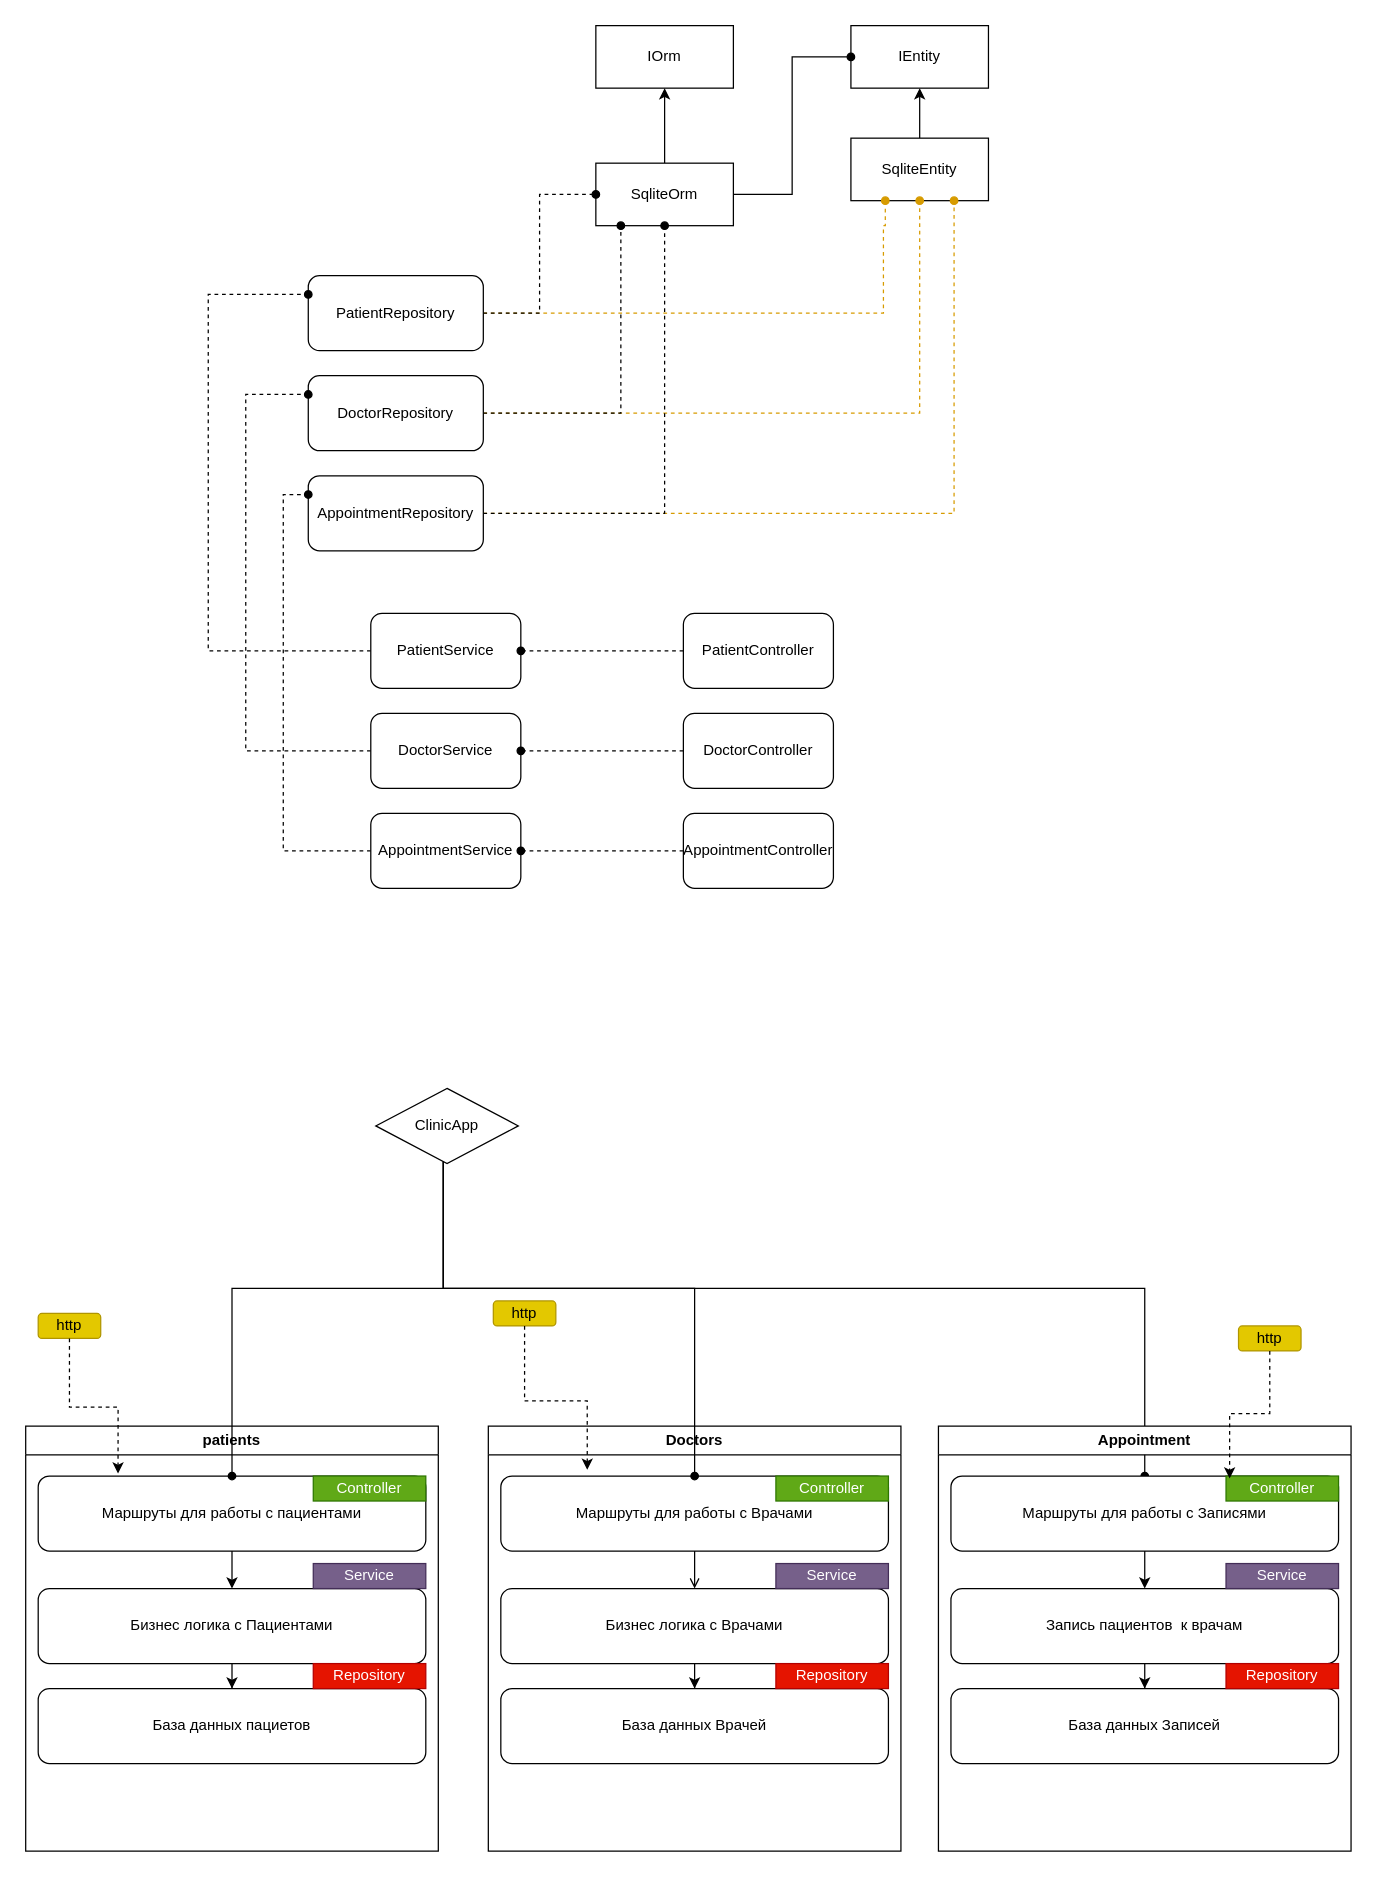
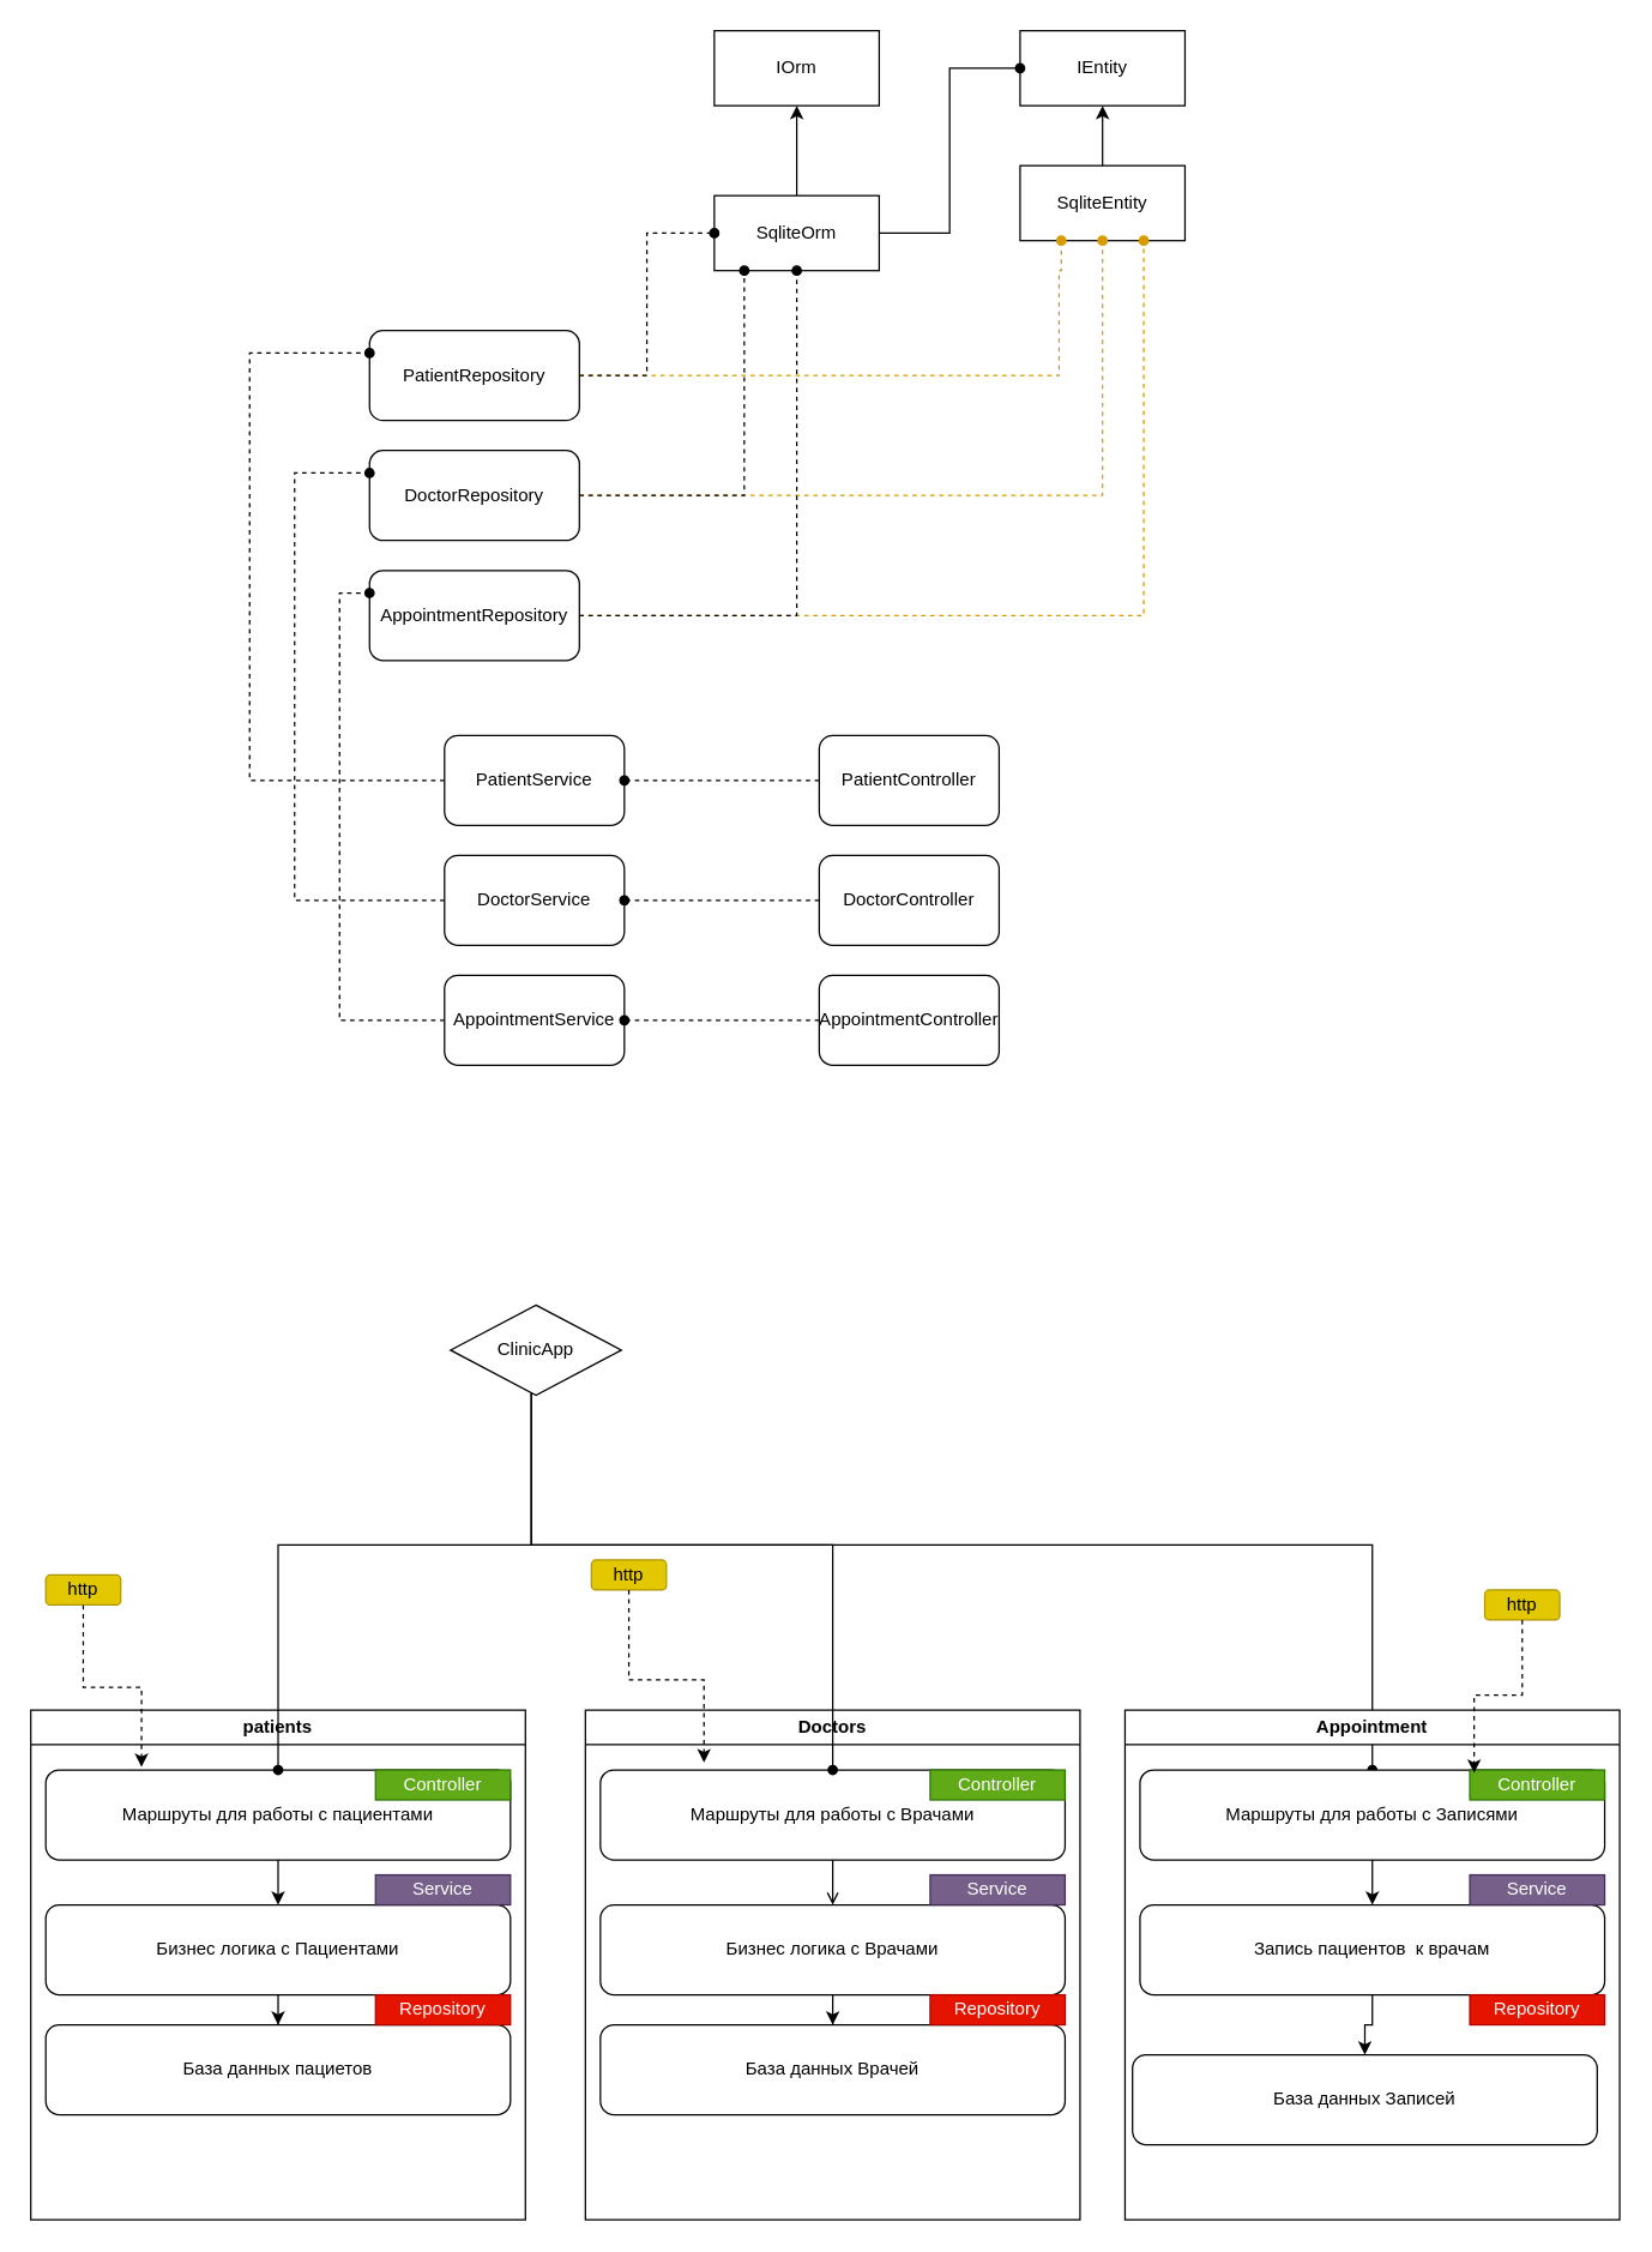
  <mxCell id="0" />
  <mxCell id="1" parent="0" />
  <mxCell id="2" value="IOrm" style="html=1;whiteSpace=wrap;" vertex="1" parent="1"><mxGeometry x="476" y="20" width="110" height="50" as="geometry" /></mxCell>
  <mxCell id="3" value="IEntity" style="html=1;whiteSpace=wrap;" vertex="1" parent="1"><mxGeometry x="680" y="20" width="110" height="50" as="geometry" /></mxCell>
  <mxCell id="4" style="edgeStyle=orthogonalEdgeStyle;rounded=0;orthogonalLoop=1;jettySize=auto;html=1;entryX=0.5;entryY=1;entryDx=0;entryDy=0;" edge="1" parent="1" source="6" target="2"><mxGeometry relative="1" as="geometry" /></mxCell>
  <mxCell id="5" style="edgeStyle=orthogonalEdgeStyle;rounded=0;orthogonalLoop=1;jettySize=auto;html=1;exitX=1;exitY=0.5;exitDx=0;exitDy=0;entryX=0;entryY=0.5;entryDx=0;entryDy=0;endArrow=oval;endFill=1;" edge="1" parent="1" source="6" target="3"><mxGeometry relative="1" as="geometry" /></mxCell>
  <mxCell id="6" value="SqliteOrm" style="html=1;whiteSpace=wrap;" vertex="1" parent="1"><mxGeometry x="476" y="130" width="110" height="50" as="geometry" /></mxCell>
  <mxCell id="7" style="edgeStyle=orthogonalEdgeStyle;rounded=0;orthogonalLoop=1;jettySize=auto;html=1;entryX=0.5;entryY=1;entryDx=0;entryDy=0;" edge="1" parent="1" source="8" target="3"><mxGeometry relative="1" as="geometry" /></mxCell>
  <mxCell id="8" value="SqliteEntity" style="html=1;whiteSpace=wrap;" vertex="1" parent="1"><mxGeometry x="680" y="110" width="110" height="50" as="geometry" /></mxCell>
  <mxCell id="9" value="patients" style="swimlane;whiteSpace=wrap;html=1;" vertex="1" parent="1"><mxGeometry x="20" y="1140" width="330" height="340" as="geometry" /></mxCell>
  <mxCell id="10" style="edgeStyle=orthogonalEdgeStyle;rounded=0;orthogonalLoop=1;jettySize=auto;html=1;" edge="1" parent="9" source="11" target="14"><mxGeometry relative="1" as="geometry" /></mxCell>
  <mxCell id="11" value="Маршруты для работы с пациентами" style="rounded=1;whiteSpace=wrap;html=1;align=center;" vertex="1" parent="9"><mxGeometry x="10" y="40" width="310" height="60" as="geometry" /></mxCell>
  <mxCell id="12" value="Controller" style="rounded=0;whiteSpace=wrap;html=1;fillColor=#60a917;fontColor=#ffffff;strokeColor=#2D7600;" vertex="1" parent="9"><mxGeometry x="230" y="40" width="90" height="20" as="geometry" /></mxCell>
  <mxCell id="13" style="edgeStyle=orthogonalEdgeStyle;rounded=0;orthogonalLoop=1;jettySize=auto;html=1;" edge="1" parent="9" source="14" target="16"><mxGeometry relative="1" as="geometry" /></mxCell>
  <mxCell id="14" value="Бизнес логика с Пациентами" style="rounded=1;whiteSpace=wrap;html=1;align=center;" vertex="1" parent="9"><mxGeometry x="10" y="130" width="310" height="60" as="geometry" /></mxCell>
  <mxCell id="15" value="Service" style="rounded=0;whiteSpace=wrap;html=1;fillColor=#76608a;strokeColor=#432D57;fontColor=#ffffff;" vertex="1" parent="9"><mxGeometry x="230" y="110" width="90" height="20" as="geometry" /></mxCell>
  <mxCell id="16" value="База данных пациетов" style="rounded=1;whiteSpace=wrap;html=1;align=center;" vertex="1" parent="9"><mxGeometry x="10" y="210" width="310" height="60" as="geometry" /></mxCell>
  <mxCell id="17" value="Repository" style="rounded=0;whiteSpace=wrap;html=1;fillColor=#e51400;strokeColor=#B20000;fontColor=#ffffff;" vertex="1" parent="9"><mxGeometry x="230" y="190" width="90" height="20" as="geometry" /></mxCell>
  <mxCell id="18" value="Doctors" style="swimlane;whiteSpace=wrap;html=1;" vertex="1" parent="1"><mxGeometry x="390" y="1140" width="330" height="340" as="geometry" /></mxCell>
  <mxCell id="19" style="edgeStyle=orthogonalEdgeStyle;rounded=0;orthogonalLoop=1;jettySize=auto;html=1;entryX=0.5;entryY=0;entryDx=0;entryDy=0;endArrow=open;" edge="1" parent="18" source="20" target="23"><mxGeometry relative="1" as="geometry" /></mxCell>
  <mxCell id="20" value="Маршруты для работы с Врачами" style="rounded=1;whiteSpace=wrap;html=1;align=center;" vertex="1" parent="18"><mxGeometry x="10" y="40" width="310" height="60" as="geometry" /></mxCell>
  <mxCell id="21" value="Controller" style="rounded=0;whiteSpace=wrap;html=1;fillColor=#60a917;fontColor=#ffffff;strokeColor=#2D7600;" vertex="1" parent="18"><mxGeometry x="230" y="40" width="90" height="20" as="geometry" /></mxCell>
  <mxCell id="22" style="edgeStyle=orthogonalEdgeStyle;rounded=0;orthogonalLoop=1;jettySize=auto;html=1;" edge="1" parent="18" source="23" target="25"><mxGeometry relative="1" as="geometry" /></mxCell>
  <mxCell id="23" value="Бизнес логика с Врачами" style="rounded=1;whiteSpace=wrap;html=1;align=center;" vertex="1" parent="18"><mxGeometry x="10" y="130" width="310" height="60" as="geometry" /></mxCell>
  <mxCell id="24" value="Service" style="rounded=0;whiteSpace=wrap;html=1;fillColor=#76608a;strokeColor=#432D57;fontColor=#ffffff;" vertex="1" parent="18"><mxGeometry x="230" y="110" width="90" height="20" as="geometry" /></mxCell>
  <mxCell id="25" value="База данных Врачей" style="rounded=1;whiteSpace=wrap;html=1;align=center;" vertex="1" parent="18"><mxGeometry x="10" y="210" width="310" height="60" as="geometry" /></mxCell>
  <mxCell id="26" value="Repository" style="rounded=0;whiteSpace=wrap;html=1;fillColor=#e51400;strokeColor=#B20000;fontColor=#ffffff;" vertex="1" parent="18"><mxGeometry x="230" y="190" width="90" height="20" as="geometry" /></mxCell>
  <mxCell id="27" value="http" style="rounded=1;whiteSpace=wrap;html=1;fillColor=#e3c800;fontColor=#000000;strokeColor=#B09500;" vertex="1" parent="1"><mxGeometry x="30" y="1050" width="50" height="20" as="geometry" /></mxCell>
  <mxCell id="28" style="edgeStyle=orthogonalEdgeStyle;rounded=0;orthogonalLoop=1;jettySize=auto;html=1;entryX=0.206;entryY=-0.033;entryDx=0;entryDy=0;entryPerimeter=0;dashed=1;" edge="1" parent="1" source="27" target="11"><mxGeometry relative="1" as="geometry" /></mxCell>
  <mxCell id="29" value="http" style="rounded=1;whiteSpace=wrap;html=1;fillColor=#e3c800;fontColor=#000000;strokeColor=#B09500;" vertex="1" parent="1"><mxGeometry x="394" y="1040" width="50" height="20" as="geometry" /></mxCell>
  <mxCell id="30" style="edgeStyle=orthogonalEdgeStyle;rounded=0;orthogonalLoop=1;jettySize=auto;html=1;entryX=0.223;entryY=-0.083;entryDx=0;entryDy=0;entryPerimeter=0;dashed=1;" edge="1" parent="1" source="29" target="20"><mxGeometry relative="1" as="geometry" /></mxCell>
  <mxCell id="31" style="edgeStyle=orthogonalEdgeStyle;rounded=0;orthogonalLoop=1;jettySize=auto;html=1;entryX=0.5;entryY=0;entryDx=0;entryDy=0;endArrow=oval;endFill=1;" edge="1" parent="1" source="34" target="11"><mxGeometry relative="1" as="geometry"><Array as="points"><mxPoint x="354" y="1030" /><mxPoint x="185" y="1030" /></Array></mxGeometry></mxCell>
  <mxCell id="32" style="edgeStyle=orthogonalEdgeStyle;rounded=0;orthogonalLoop=1;jettySize=auto;html=1;entryX=0.5;entryY=0;entryDx=0;entryDy=0;endArrow=oval;endFill=1;" edge="1" parent="1" source="34" target="20"><mxGeometry relative="1" as="geometry"><Array as="points"><mxPoint x="354" y="1030" /><mxPoint x="555" y="1030" /></Array></mxGeometry></mxCell>
  <mxCell id="33" style="edgeStyle=orthogonalEdgeStyle;rounded=0;orthogonalLoop=1;jettySize=auto;html=1;entryX=0.5;entryY=0;entryDx=0;entryDy=0;endArrow=oval;endFill=1;" edge="1" parent="1" source="34" target="37"><mxGeometry relative="1" as="geometry"><Array as="points"><mxPoint x="354" y="1030" /><mxPoint x="915" y="1030" /></Array></mxGeometry></mxCell>
  <mxCell id="34" value="ClinicApp" style="rhombus;whiteSpace=wrap;html=1;" vertex="1" parent="1"><mxGeometry x="300" y="870" width="114" height="60" as="geometry" /></mxCell>
  <mxCell id="35" value="Appointment" style="swimlane;whiteSpace=wrap;html=1;" vertex="1" parent="1"><mxGeometry x="750" y="1140" width="330" height="340" as="geometry" /></mxCell>
  <mxCell id="36" style="edgeStyle=orthogonalEdgeStyle;rounded=0;orthogonalLoop=1;jettySize=auto;html=1;" edge="1" parent="35" source="37" target="40"><mxGeometry relative="1" as="geometry" /></mxCell>
  <mxCell id="37" value="Маршруты для работы с Записями" style="rounded=1;whiteSpace=wrap;html=1;align=center;" vertex="1" parent="35"><mxGeometry x="10" y="40" width="310" height="60" as="geometry" /></mxCell>
  <mxCell id="38" value="Controller" style="rounded=0;whiteSpace=wrap;html=1;fillColor=#60a917;fontColor=#ffffff;strokeColor=#2D7600;" vertex="1" parent="35"><mxGeometry x="230" y="40" width="90" height="20" as="geometry" /></mxCell>
  <mxCell id="39" style="edgeStyle=orthogonalEdgeStyle;rounded=0;orthogonalLoop=1;jettySize=auto;html=1;" edge="1" parent="35" source="40" target="42"><mxGeometry relative="1" as="geometry" /></mxCell>
  <mxCell id="40" value="Запись пациентов&amp;nbsp; к врачам" style="rounded=1;whiteSpace=wrap;html=1;align=center;" vertex="1" parent="35"><mxGeometry x="10" y="130" width="310" height="60" as="geometry" /></mxCell>
  <mxCell id="41" value="Service" style="rounded=0;whiteSpace=wrap;html=1;fillColor=#76608a;strokeColor=#432D57;fontColor=#ffffff;" vertex="1" parent="35"><mxGeometry x="230" y="110" width="90" height="20" as="geometry" /></mxCell>
- <mxCell id="42" value="База данных Записей" style="rounded=1;whiteSpace=wrap;html=1;align=center;" vertex="1" parent="35"><mxGeometry x="10" y="210" width="310" height="60" as="geometry" /></mxCell>
+ <mxCell id="42" value="База данных Записей" style="rounded=1;whiteSpace=wrap;html=1;align=center;" vertex="1" parent="35"><mxGeometry x="5" y="230" width="310" height="60" as="geometry" /></mxCell>
  <mxCell id="43" value="Repository" style="rounded=0;whiteSpace=wrap;html=1;fillColor=#e51400;strokeColor=#B20000;fontColor=#ffffff;" vertex="1" parent="35"><mxGeometry x="230" y="190" width="90" height="20" as="geometry" /></mxCell>
  <mxCell id="44" value="http" style="rounded=1;whiteSpace=wrap;html=1;fillColor=#e3c800;fontColor=#000000;strokeColor=#B09500;" vertex="1" parent="1"><mxGeometry x="990" y="1060" width="50" height="20" as="geometry" /></mxCell>
  <mxCell id="45" style="edgeStyle=orthogonalEdgeStyle;rounded=0;orthogonalLoop=1;jettySize=auto;html=1;entryX=0.719;entryY=0.033;entryDx=0;entryDy=0;entryPerimeter=0;dashed=1;" edge="1" parent="1" source="44" target="37"><mxGeometry relative="1" as="geometry" /></mxCell>
  <mxCell id="46" style="edgeStyle=orthogonalEdgeStyle;rounded=0;orthogonalLoop=1;jettySize=auto;html=1;entryX=0.25;entryY=1;entryDx=0;entryDy=0;endArrow=oval;endFill=1;fillColor=#ffe6cc;strokeColor=#d79b00;dashed=1;" edge="1" parent="1" source="48" target="8"><mxGeometry relative="1" as="geometry"><Array as="points"><mxPoint x="706" y="250" /><mxPoint x="706" y="180" /></Array></mxGeometry></mxCell>
  <mxCell id="47" style="edgeStyle=orthogonalEdgeStyle;rounded=0;orthogonalLoop=1;jettySize=auto;html=1;entryX=0;entryY=0.5;entryDx=0;entryDy=0;endArrow=oval;endFill=1;dashed=1;" edge="1" parent="1" source="48" target="6"><mxGeometry relative="1" as="geometry" /></mxCell>
  <mxCell id="48" value="PatientRepository" style="rounded=1;whiteSpace=wrap;html=1;" vertex="1" parent="1"><mxGeometry x="246" y="220" width="140" height="60" as="geometry" /></mxCell>
  <mxCell id="49" style="edgeStyle=orthogonalEdgeStyle;rounded=0;orthogonalLoop=1;jettySize=auto;html=1;endArrow=oval;endFill=1;fillColor=#ffe6cc;strokeColor=#d79b00;dashed=1;" edge="1" parent="1" source="51" target="8"><mxGeometry relative="1" as="geometry" /></mxCell>
  <mxCell id="50" style="edgeStyle=orthogonalEdgeStyle;rounded=0;orthogonalLoop=1;jettySize=auto;html=1;endArrow=oval;endFill=1;dashed=1;" edge="1" parent="1" source="51" target="6"><mxGeometry relative="1" as="geometry"><Array as="points"><mxPoint x="496" y="330" /></Array></mxGeometry></mxCell>
  <mxCell id="51" value="DoctorRepository" style="rounded=1;whiteSpace=wrap;html=1;" vertex="1" parent="1"><mxGeometry x="246" y="300" width="140" height="60" as="geometry" /></mxCell>
  <mxCell id="52" style="edgeStyle=orthogonalEdgeStyle;rounded=0;orthogonalLoop=1;jettySize=auto;html=1;endArrow=oval;endFill=1;fillColor=#ffe6cc;strokeColor=#d79b00;dashed=1;entryX=0.75;entryY=1;entryDx=0;entryDy=0;" edge="1" parent="1" source="54" target="8"><mxGeometry relative="1" as="geometry"><mxPoint x="766" y="180" as="targetPoint" /><Array as="points"><mxPoint x="763" y="410" /></Array></mxGeometry></mxCell>
  <mxCell id="53" style="edgeStyle=orthogonalEdgeStyle;rounded=0;orthogonalLoop=1;jettySize=auto;html=1;entryX=0.5;entryY=1;entryDx=0;entryDy=0;endArrow=oval;endFill=1;dashed=1;" edge="1" parent="1" source="54" target="6"><mxGeometry relative="1" as="geometry" /></mxCell>
  <mxCell id="54" value="AppointmentRepository" style="rounded=1;whiteSpace=wrap;html=1;" vertex="1" parent="1"><mxGeometry x="246" y="380" width="140" height="60" as="geometry" /></mxCell>
  <mxCell id="55" style="edgeStyle=orthogonalEdgeStyle;rounded=0;orthogonalLoop=1;jettySize=auto;html=1;entryX=0;entryY=0.25;entryDx=0;entryDy=0;endArrow=oval;endFill=1;dashed=1;" edge="1" parent="1" source="56" target="48"><mxGeometry relative="1" as="geometry"><Array as="points"><mxPoint x="166" y="520" /><mxPoint x="166" y="235" /></Array></mxGeometry></mxCell>
  <mxCell id="56" value="PatientService" style="rounded=1;whiteSpace=wrap;html=1;" vertex="1" parent="1"><mxGeometry x="296" y="490" width="120" height="60" as="geometry" /></mxCell>
  <mxCell id="57" style="edgeStyle=orthogonalEdgeStyle;rounded=0;orthogonalLoop=1;jettySize=auto;html=1;entryX=0;entryY=0.25;entryDx=0;entryDy=0;endArrow=oval;endFill=1;dashed=1;" edge="1" parent="1" source="58" target="51"><mxGeometry relative="1" as="geometry"><Array as="points"><mxPoint x="196" y="600" /><mxPoint x="196" y="315" /></Array></mxGeometry></mxCell>
  <mxCell id="58" value="DoctorService" style="rounded=1;whiteSpace=wrap;html=1;" vertex="1" parent="1"><mxGeometry x="296" y="570" width="120" height="60" as="geometry" /></mxCell>
  <mxCell id="59" style="edgeStyle=orthogonalEdgeStyle;rounded=0;orthogonalLoop=1;jettySize=auto;html=1;entryX=0;entryY=0.25;entryDx=0;entryDy=0;endArrow=oval;endFill=1;dashed=1;" edge="1" parent="1" source="60" target="54"><mxGeometry relative="1" as="geometry"><Array as="points"><mxPoint x="226" y="680" /><mxPoint x="226" y="395" /></Array></mxGeometry></mxCell>
  <mxCell id="60" value="AppointmentService" style="rounded=1;whiteSpace=wrap;html=1;" vertex="1" parent="1"><mxGeometry x="296" y="650" width="120" height="60" as="geometry" /></mxCell>
  <mxCell id="61" style="edgeStyle=orthogonalEdgeStyle;rounded=0;orthogonalLoop=1;jettySize=auto;html=1;entryX=1;entryY=0.5;entryDx=0;entryDy=0;endArrow=oval;endFill=1;dashed=1;" edge="1" parent="1" source="62" target="56"><mxGeometry relative="1" as="geometry" /></mxCell>
  <mxCell id="62" value="PatientController" style="rounded=1;whiteSpace=wrap;html=1;" vertex="1" parent="1"><mxGeometry x="546" y="490" width="120" height="60" as="geometry" /></mxCell>
  <mxCell id="63" style="edgeStyle=orthogonalEdgeStyle;rounded=0;orthogonalLoop=1;jettySize=auto;html=1;entryX=1;entryY=0.5;entryDx=0;entryDy=0;dashed=1;endArrow=oval;endFill=1;" edge="1" parent="1" source="64" target="58"><mxGeometry relative="1" as="geometry" /></mxCell>
  <mxCell id="64" value="DoctorController" style="rounded=1;whiteSpace=wrap;html=1;" vertex="1" parent="1"><mxGeometry x="546" y="570" width="120" height="60" as="geometry" /></mxCell>
  <mxCell id="65" style="edgeStyle=orthogonalEdgeStyle;rounded=0;orthogonalLoop=1;jettySize=auto;html=1;entryX=1;entryY=0.5;entryDx=0;entryDy=0;endArrow=oval;endFill=1;dashed=1;" edge="1" parent="1" source="66" target="60"><mxGeometry relative="1" as="geometry" /></mxCell>
  <mxCell id="66" value="AppointmentController" style="rounded=1;whiteSpace=wrap;html=1;" vertex="1" parent="1"><mxGeometry x="546" y="650" width="120" height="60" as="geometry" /></mxCell>
